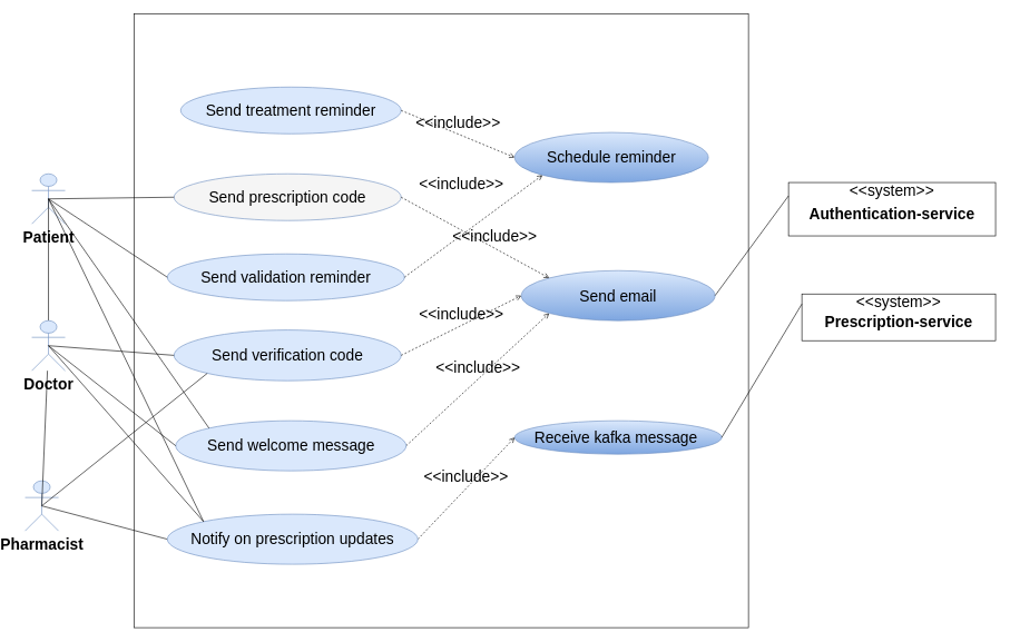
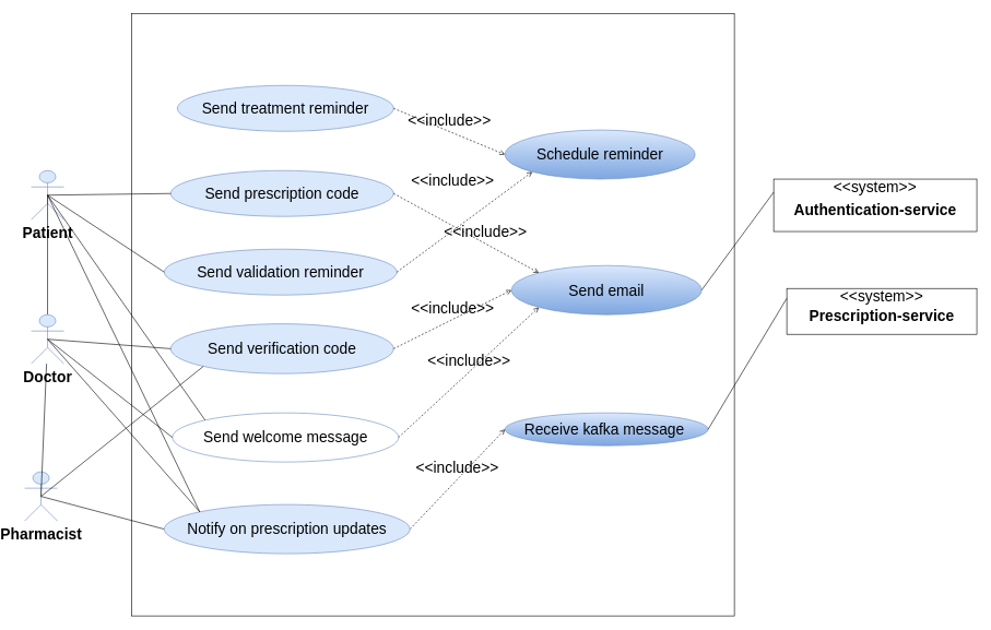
  <mxCell id="0" />
  <mxCell id="1" parent="0" />
  <mxCell id="2" value="&lt;b&gt;&lt;font&gt;Patient&lt;/font&gt;&lt;/b&gt;" style="shape=umlActor;verticalLabelPosition=bottom;verticalAlign=top;html=1;outlineConnect=0;fillColor=#dae8fc;strokeColor=#6c8ebf;fontSize=23;" parent="1" vertex="1"><mxGeometry x="30" y="260" width="50" height="75" as="geometry" /></mxCell>
  <mxCell id="3" value="" style="whiteSpace=wrap;html=1;aspect=fixed;fontSize=23;" parent="1" vertex="1"><mxGeometry x="183" y="20" width="920" height="920" as="geometry" /></mxCell>
  <mxCell id="4" value="Send treatment reminder" style="ellipse;whiteSpace=wrap;html=1;fillColor=#dae8fc;strokeColor=#6c8ebf;fontSize=23;" parent="1" vertex="1"><mxGeometry x="253" y="130" width="330" height="70" as="geometry" /></mxCell>
  <mxCell id="5" value="&lt;table&gt;&lt;tbody&gt;&lt;tr&gt;&lt;td&gt;Send verification code&lt;table&gt;&lt;tbody&gt;&lt;tr&gt;&lt;/tr&gt;&lt;/tbody&gt;&lt;/table&gt;&lt;/td&gt;&lt;/tr&gt;&lt;/tbody&gt;&lt;/table&gt;" style="ellipse;whiteSpace=wrap;html=1;fillColor=#dae8fc;strokeColor=#6c8ebf;fontSize=23;" parent="1" vertex="1"><mxGeometry x="243" y="494" width="340" height="76" as="geometry" /></mxCell>
  <mxCell id="6" value="&lt;table&gt;&lt;tbody&gt;&lt;tr&gt;&lt;td&gt;Receive kafka message&amp;nbsp;&lt;table&gt;&lt;tbody&gt;&lt;tr&gt;&lt;/tr&gt;&lt;/tbody&gt;&lt;/table&gt;&lt;/td&gt;&lt;/tr&gt;&lt;/tbody&gt;&lt;/table&gt;" style="ellipse;whiteSpace=wrap;html=1;fillColor=#dae8fc;strokeColor=#6c8ebf;gradientColor=#7ea6e0;fontSize=23;" parent="1" vertex="1"><mxGeometry x="753" y="630" width="310" height="50" as="geometry" /></mxCell>
  <mxCell id="7" value="" style="edgeStyle=none;html=1;endArrow=none;verticalAlign=bottom;rounded=0;exitX=0.5;exitY=0.5;exitDx=0;exitDy=0;exitPerimeter=0;fontSize=23;" parent="1" source="2" target="9" edge="1"><mxGeometry width="160" relative="1" as="geometry"><mxPoint x="643" y="600" as="sourcePoint" /><mxPoint x="803" y="600" as="targetPoint" /></mxGeometry></mxCell>
  <mxCell id="8" value="&lt;div&gt;Send validation reminder&lt;/div&gt;" style="ellipse;whiteSpace=wrap;html=1;fillColor=#dae8fc;strokeColor=#6c8ebf;fontSize=23;" parent="1" vertex="1"><mxGeometry x="233" y="380" width="355" height="70" as="geometry" /></mxCell>
  <mxCell id="9" value="&lt;b&gt;&lt;font&gt;Doctor&lt;/font&gt;&lt;/b&gt;" style="shape=umlActor;verticalLabelPosition=bottom;verticalAlign=top;html=1;outlineConnect=0;fillColor=#dae8fc;strokeColor=#6c8ebf;fontSize=23;" parent="1" vertex="1"><mxGeometry x="30" y="480" width="50" height="75" as="geometry" /></mxCell>
  <mxCell id="10" value="&amp;lt;&amp;lt;include&amp;gt;&amp;gt;" style="edgeStyle=none;html=1;endArrow=open;verticalAlign=bottom;dashed=1;labelBackgroundColor=none;rounded=0;exitX=1;exitY=0.5;exitDx=0;exitDy=0;entryX=0;entryY=1;entryDx=0;entryDy=0;fontSize=23;" parent="1" source="8" target="24" edge="1"><mxGeometry x="0.096" y="48" width="160" relative="1" as="geometry"><mxPoint x="443" y="620" as="sourcePoint" /><mxPoint x="603" y="620" as="targetPoint" /><mxPoint as="offset" /></mxGeometry></mxCell>
  <mxCell id="11" value="&lt;b&gt;&lt;font&gt;Pharmacist&lt;/font&gt;&lt;/b&gt;" style="shape=umlActor;verticalLabelPosition=bottom;verticalAlign=top;html=1;outlineConnect=0;fillColor=#dae8fc;strokeColor=#6c8ebf;fontSize=23;" parent="1" vertex="1"><mxGeometry x="20" y="720" width="50" height="75" as="geometry" /></mxCell>
  <mxCell id="12" value="&amp;lt;&amp;lt;include&amp;gt;&amp;gt;" style="edgeStyle=none;html=1;endArrow=open;verticalAlign=bottom;dashed=1;labelBackgroundColor=none;rounded=0;entryX=0;entryY=0.5;entryDx=0;entryDy=0;exitX=1;exitY=0.5;exitDx=0;exitDy=0;fontSize=23;" parent="1" source="20" target="6" edge="1"><mxGeometry width="160" relative="1" as="geometry"><mxPoint x="613" y="835" as="sourcePoint" /><mxPoint x="603" y="620" as="targetPoint" /></mxGeometry></mxCell>
  <mxCell id="13" value="" style="edgeStyle=none;html=1;endArrow=none;verticalAlign=bottom;rounded=0;entryX=0;entryY=0.5;entryDx=0;entryDy=0;fontSize=23;exitX=0.5;exitY=0.5;exitDx=0;exitDy=0;exitPerimeter=0;" parent="1" source="2" target="8" edge="1"><mxGeometry width="160" relative="1" as="geometry"><mxPoint x="43" y="298" as="sourcePoint" /><mxPoint x="763" y="630" as="targetPoint" /></mxGeometry></mxCell>
  <mxCell id="14" value="&amp;lt;&amp;lt;include&amp;gt;&amp;gt;" style="edgeStyle=none;html=1;endArrow=open;verticalAlign=bottom;dashed=1;labelBackgroundColor=none;rounded=0;exitX=1;exitY=0.5;exitDx=0;exitDy=0;entryX=0;entryY=0.5;entryDx=0;entryDy=0;fontSize=23;" parent="1" source="4" target="24" edge="1"><mxGeometry width="160" relative="1" as="geometry"><mxPoint x="783" y="630" as="sourcePoint" /><mxPoint x="943" y="630" as="targetPoint" /></mxGeometry></mxCell>
  <mxCell id="15" value="" style="fontStyle=1;align=center;verticalAlign=middle;childLayout=stackLayout;horizontal=1;horizontalStack=0;resizeParent=1;resizeParentMax=0;resizeLast=0;marginBottom=0;fontSize=23;" parent="1" vertex="1"><mxGeometry x="1183" y="440" width="290" height="70" as="geometry" /></mxCell>
  <mxCell id="16" value="&amp;lt;&amp;lt;system&amp;gt;&amp;gt;" style="html=1;align=center;spacing=0;verticalAlign=middle;strokeColor=none;fillColor=none;whiteSpace=wrap;spacingTop=3;fontSize=23;" parent="15" vertex="1"><mxGeometry width="290" height="20" as="geometry" /></mxCell>
  <mxCell id="17" value="Prescription-service" style="html=1;align=center;spacing=0;verticalAlign=middle;strokeColor=none;fillColor=none;whiteSpace=wrap;spacingBottom=4;fontStyle=1;fontSize=23;" parent="15" vertex="1"><mxGeometry y="20" width="290" height="50" as="geometry" /></mxCell>
  <mxCell id="18" value="" style="edgeStyle=none;html=1;endArrow=none;verticalAlign=bottom;rounded=0;exitX=1;exitY=0.5;exitDx=0;exitDy=0;entryX=0;entryY=0.75;entryDx=0;entryDy=0;fontSize=23;" parent="1" source="6" target="16" edge="1"><mxGeometry width="160" relative="1" as="geometry"><mxPoint x="1093" y="640" as="sourcePoint" /><mxPoint x="1253" y="640" as="targetPoint" /></mxGeometry></mxCell>
  <mxCell id="19" value="" style="edgeStyle=none;html=1;endArrow=none;verticalAlign=bottom;rounded=0;entryX=0;entryY=0.5;entryDx=0;entryDy=0;exitX=0.5;exitY=0.5;exitDx=0;exitDy=0;exitPerimeter=0;fontSize=23;" parent="1" source="11" target="20" edge="1"><mxGeometry width="160" relative="1" as="geometry"><mxPoint x="503" y="550" as="sourcePoint" /><mxPoint x="266.39" y="806.7" as="targetPoint" /></mxGeometry></mxCell>
  <mxCell id="20" value="&lt;table&gt;&lt;tbody&gt;&lt;tr&gt;&lt;td&gt;Notify on prescription updates&lt;table&gt;&lt;tbody&gt;&lt;tr&gt;&lt;/tr&gt;&lt;/tbody&gt;&lt;/table&gt;&lt;/td&gt;&lt;/tr&gt;&lt;/tbody&gt;&lt;/table&gt;" style="ellipse;whiteSpace=wrap;html=1;fillColor=#dae8fc;strokeColor=#6c8ebf;fontSize=23;" parent="1" vertex="1"><mxGeometry x="233" y="770" width="375" height="75" as="geometry" /></mxCell>
  <mxCell id="21" value="" style="edgeStyle=none;html=1;endArrow=none;verticalAlign=bottom;rounded=0;exitX=0.5;exitY=0.5;exitDx=0;exitDy=0;exitPerimeter=0;entryX=0;entryY=0;entryDx=0;entryDy=0;fontSize=23;" parent="1" source="9" target="20" edge="1"><mxGeometry width="160" relative="1" as="geometry"><mxPoint x="423" y="580" as="sourcePoint" /><mxPoint x="583" y="580" as="targetPoint" /></mxGeometry></mxCell>
  <mxCell id="22" value="&amp;lt;&amp;lt;include&amp;gt;&amp;gt;" style="edgeStyle=none;html=1;endArrow=open;verticalAlign=bottom;dashed=1;labelBackgroundColor=none;rounded=0;entryX=0;entryY=0.5;entryDx=0;entryDy=0;exitX=1;exitY=0.5;exitDx=0;exitDy=0;fontSize=23;" parent="1" source="5" target="25" edge="1"><mxGeometry width="160" relative="1" as="geometry"><mxPoint x="353" y="580" as="sourcePoint" /><mxPoint x="513" y="580" as="targetPoint" /></mxGeometry></mxCell>
  <mxCell id="23" value="&amp;lt;&amp;lt;include&amp;gt;&amp;gt;" style="edgeStyle=none;html=1;endArrow=open;verticalAlign=bottom;dashed=1;labelBackgroundColor=none;rounded=0;exitX=1;exitY=0.5;exitDx=0;exitDy=0;entryX=0;entryY=1;entryDx=0;entryDy=0;fontSize=23;" parent="1" source="29" target="25" edge="1"><mxGeometry width="160" relative="1" as="geometry"><mxPoint x="353" y="580" as="sourcePoint" /><mxPoint x="513" y="580" as="targetPoint" /></mxGeometry></mxCell>
  <mxCell id="24" value="&lt;table&gt;&lt;tbody&gt;&lt;tr&gt;&lt;td&gt;Schedule reminder&lt;table&gt;&lt;tbody&gt;&lt;tr&gt;&lt;/tr&gt;&lt;/tbody&gt;&lt;/table&gt;&lt;/td&gt;&lt;/tr&gt;&lt;/tbody&gt;&lt;/table&gt;" style="ellipse;whiteSpace=wrap;html=1;fillColor=#dae8fc;strokeColor=#6c8ebf;gradientColor=#7ea6e0;fontSize=23;" parent="1" vertex="1"><mxGeometry x="753" y="198" width="290" height="75" as="geometry" /></mxCell>
  <mxCell id="25" value="&lt;table&gt;&lt;tbody&gt;&lt;tr&gt;&lt;td&gt;Send email&lt;table&gt;&lt;tbody&gt;&lt;tr&gt;&lt;/tr&gt;&lt;/tbody&gt;&lt;/table&gt;&lt;/td&gt;&lt;/tr&gt;&lt;/tbody&gt;&lt;/table&gt;" style="ellipse;whiteSpace=wrap;html=1;fillColor=#dae8fc;strokeColor=#6c8ebf;gradientColor=#7ea6e0;fontSize=23;" parent="1" vertex="1"><mxGeometry x="763" y="405" width="290" height="75" as="geometry" /></mxCell>
  <mxCell id="26" value="" style="fontStyle=1;align=center;verticalAlign=middle;childLayout=stackLayout;horizontal=1;horizontalStack=0;resizeParent=1;resizeParentMax=0;resizeLast=0;marginBottom=0;fontSize=23;" parent="1" vertex="1"><mxGeometry x="1163" y="273" width="310" height="80" as="geometry" /></mxCell>
  <mxCell id="27" value="&amp;lt;&amp;lt;system&amp;gt;&amp;gt;" style="html=1;align=center;spacing=0;verticalAlign=middle;strokeColor=none;fillColor=none;whiteSpace=wrap;spacingTop=3;fontSize=23;" parent="26" vertex="1"><mxGeometry width="310" height="20" as="geometry" /></mxCell>
  <mxCell id="28" value="Authentication-service" style="html=1;align=center;spacing=0;verticalAlign=middle;strokeColor=none;fillColor=none;whiteSpace=wrap;spacingBottom=4;fontStyle=1;fontSize=23;" parent="26" vertex="1"><mxGeometry y="20" width="310" height="60" as="geometry" /></mxCell>
- <mxCell id="29" value="&lt;table&gt;&lt;tbody&gt;&lt;tr&gt;&lt;td&gt;Send welcome message&lt;table&gt;&lt;tbody&gt;&lt;tr&gt;&lt;/tr&gt;&lt;/tbody&gt;&lt;/table&gt;&lt;/td&gt;&lt;/tr&gt;&lt;/tbody&gt;&lt;/table&gt;" style="ellipse;whiteSpace=wrap;html=1;fillColor=#dae8fc;strokeColor=#6c8ebf;fontSize=23;" parent="1" vertex="1"><mxGeometry x="245.5" y="630" width="345" height="75" as="geometry" /></mxCell>
+ <mxCell id="29" value="&lt;table&gt;&lt;tbody&gt;&lt;tr&gt;&lt;td&gt;Send welcome message&lt;table&gt;&lt;tbody&gt;&lt;tr&gt;&lt;/tr&gt;&lt;/tbody&gt;&lt;/table&gt;&lt;/td&gt;&lt;/tr&gt;&lt;/tbody&gt;&lt;/table&gt;" style="ellipse;whiteSpace=wrap;html=1;fillColor=#ffffff;strokeColor=#6c8ebf;fontSize=23;" parent="1" vertex="1"><mxGeometry x="245.5" y="630" width="345" height="75" as="geometry" /></mxCell>
  <mxCell id="30" value="" style="edgeStyle=none;html=1;endArrow=none;verticalAlign=bottom;rounded=0;exitX=1;exitY=0.5;exitDx=0;exitDy=0;entryX=0;entryY=0;entryDx=0;entryDy=0;fontSize=23;" parent="1" source="25" target="28" edge="1"><mxGeometry width="160" relative="1" as="geometry"><mxPoint x="1143" y="380.5" as="sourcePoint" /><mxPoint x="1223" y="573" as="targetPoint" /></mxGeometry></mxCell>
  <mxCell id="31" value="" style="edgeStyle=none;html=1;endArrow=none;verticalAlign=bottom;rounded=0;exitX=0.5;exitY=0.5;exitDx=0;exitDy=0;exitPerimeter=0;entryX=0;entryY=0.5;entryDx=0;entryDy=0;fontSize=23;" parent="1" source="9" target="5" edge="1"><mxGeometry width="160" relative="1" as="geometry"><mxPoint x="73" y="470" as="sourcePoint" /><mxPoint x="258" y="697" as="targetPoint" /></mxGeometry></mxCell>
  <mxCell id="32" value="" style="edgeStyle=none;html=1;endArrow=none;verticalAlign=bottom;rounded=0;exitX=0.5;exitY=0.5;exitDx=0;exitDy=0;exitPerimeter=0;entryX=0;entryY=1;entryDx=0;entryDy=0;fontSize=23;" parent="1" source="11" target="5" edge="1"><mxGeometry width="160" relative="1" as="geometry"><mxPoint x="123" y="660" as="sourcePoint" /><mxPoint x="308" y="887" as="targetPoint" /></mxGeometry></mxCell>
  <mxCell id="33" value="" style="edgeStyle=none;html=1;endArrow=none;verticalAlign=bottom;rounded=0;exitX=0.5;exitY=0.5;exitDx=0;exitDy=0;exitPerimeter=0;entryX=0;entryY=0.5;entryDx=0;entryDy=0;fontSize=23;" parent="1" source="9" target="29" edge="1"><mxGeometry width="160" relative="1" as="geometry"><mxPoint x="-7" y="660" as="sourcePoint" /><mxPoint x="178" y="937" as="targetPoint" /></mxGeometry></mxCell>
  <mxCell id="34" value="" style="edgeStyle=none;html=1;endArrow=none;verticalAlign=bottom;rounded=0;exitX=0.5;exitY=0.5;exitDx=0;exitDy=0;exitPerimeter=0;fontSize=23;" parent="1" source="11" target="9" edge="1"><mxGeometry width="160" relative="1" as="geometry"><mxPoint x="183" y="700" as="sourcePoint" /><mxPoint x="368" y="977" as="targetPoint" /></mxGeometry></mxCell>
  <mxCell id="35" value="" style="edgeStyle=none;html=1;endArrow=none;verticalAlign=bottom;rounded=0;exitX=0.5;exitY=0.5;exitDx=0;exitDy=0;exitPerimeter=0;entryX=0;entryY=0;entryDx=0;entryDy=0;fontSize=23;" parent="1" source="2" target="29" edge="1"><mxGeometry width="160" relative="1" as="geometry"><mxPoint x="243" y="690" as="sourcePoint" /><mxPoint x="428" y="967" as="targetPoint" /></mxGeometry></mxCell>
- <mxCell id="36" value="&lt;table&gt;&lt;tbody&gt;&lt;tr&gt;&lt;td&gt;Send prescription code&lt;table&gt;&lt;tbody&gt;&lt;tr&gt;&lt;/tr&gt;&lt;/tbody&gt;&lt;/table&gt;&lt;/td&gt;&lt;/tr&gt;&lt;/tbody&gt;&lt;/table&gt;" style="ellipse;whiteSpace=wrap;html=1;fillColor=#f5f5f5;strokeColor=#6c8ebf;fontSize=23;" parent="1" vertex="1"><mxGeometry x="243" y="260" width="340" height="70" as="geometry" /></mxCell>
+ <mxCell id="36" value="&lt;table&gt;&lt;tbody&gt;&lt;tr&gt;&lt;td&gt;Send prescription code&lt;table&gt;&lt;tbody&gt;&lt;tr&gt;&lt;/tr&gt;&lt;/tbody&gt;&lt;/table&gt;&lt;/td&gt;&lt;/tr&gt;&lt;/tbody&gt;&lt;/table&gt;" style="ellipse;whiteSpace=wrap;html=1;fillColor=#dae8fc;strokeColor=#6c8ebf;fontSize=23;" parent="1" vertex="1"><mxGeometry x="243" y="260" width="340" height="70" as="geometry" /></mxCell>
  <mxCell id="37" value="" style="edgeStyle=none;html=1;endArrow=none;verticalAlign=bottom;rounded=0;entryX=0;entryY=0.5;entryDx=0;entryDy=0;fontSize=23;exitX=0.5;exitY=0.5;exitDx=0;exitDy=0;exitPerimeter=0;" parent="1" source="2" target="36" edge="1"><mxGeometry width="160" relative="1" as="geometry"><mxPoint x="53" y="303" as="sourcePoint" /><mxPoint x="348" y="303" as="targetPoint" /></mxGeometry></mxCell>
  <mxCell id="38" value="&amp;lt;&amp;lt;include&amp;gt;&amp;gt;" style="edgeStyle=none;html=1;endArrow=open;verticalAlign=bottom;dashed=1;labelBackgroundColor=none;rounded=0;exitX=1;exitY=0.5;exitDx=0;exitDy=0;entryX=0;entryY=0;entryDx=0;entryDy=0;fontSize=23;" parent="1" source="36" target="25" edge="1"><mxGeometry x="0.25" y="1" width="160" relative="1" as="geometry"><mxPoint x="723" y="333" as="sourcePoint" /><mxPoint x="993" y="240" as="targetPoint" /><mxPoint x="1" as="offset" /></mxGeometry></mxCell>
  <mxCell id="39" value="" style="edgeStyle=none;html=1;endArrow=none;verticalAlign=bottom;rounded=0;exitX=0.5;exitY=0.5;exitDx=0;exitDy=0;exitPerimeter=0;entryX=0;entryY=0;entryDx=0;entryDy=0;fontSize=23;" parent="1" source="2" target="20" edge="1"><mxGeometry width="160" relative="1" as="geometry"><mxPoint x="93" y="580" as="sourcePoint" /><mxPoint x="324" y="843" as="targetPoint" /></mxGeometry></mxCell>
